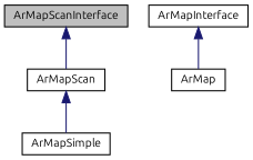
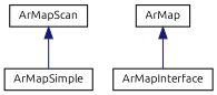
  digraph {
    fontname=Ubuntu
    node [color=black fillcolor=white fontname=Ubuntu fontsize=10 shape=record style=filled]
    edge [color=midnightblue dir=back fontname=Ubuntu fontsize=10 labelfontname=FreeSans labelfontsize=10 style=solid]
-   n1 [fillcolor=grey75 fontcolor=black height=0.2 label=ArMapScanInterface width=0.4]
    n2 [height=0.2 label=ArMapScan width=0.4]
    n3 [height=0.2 label=ArMapInterface width=0.4]
    n4 [height=0.2 label=ArMap width=0.4]
    n5 [height=0.2 label=ArMapSimple width=0.4]
-   n1 -> n2
    n2 -> n5
-   n3 -> n4
+   n4 -> n3
  }
